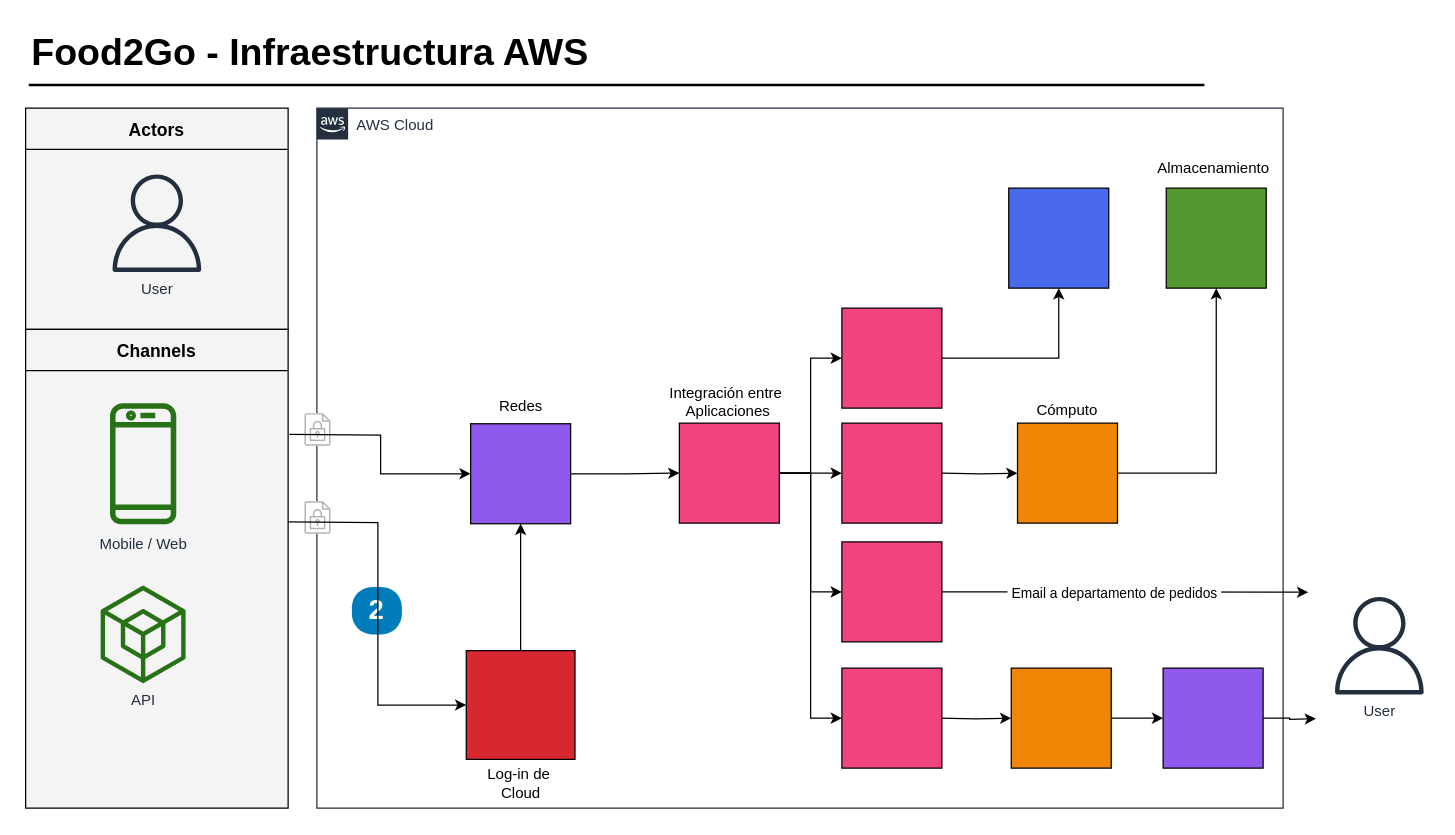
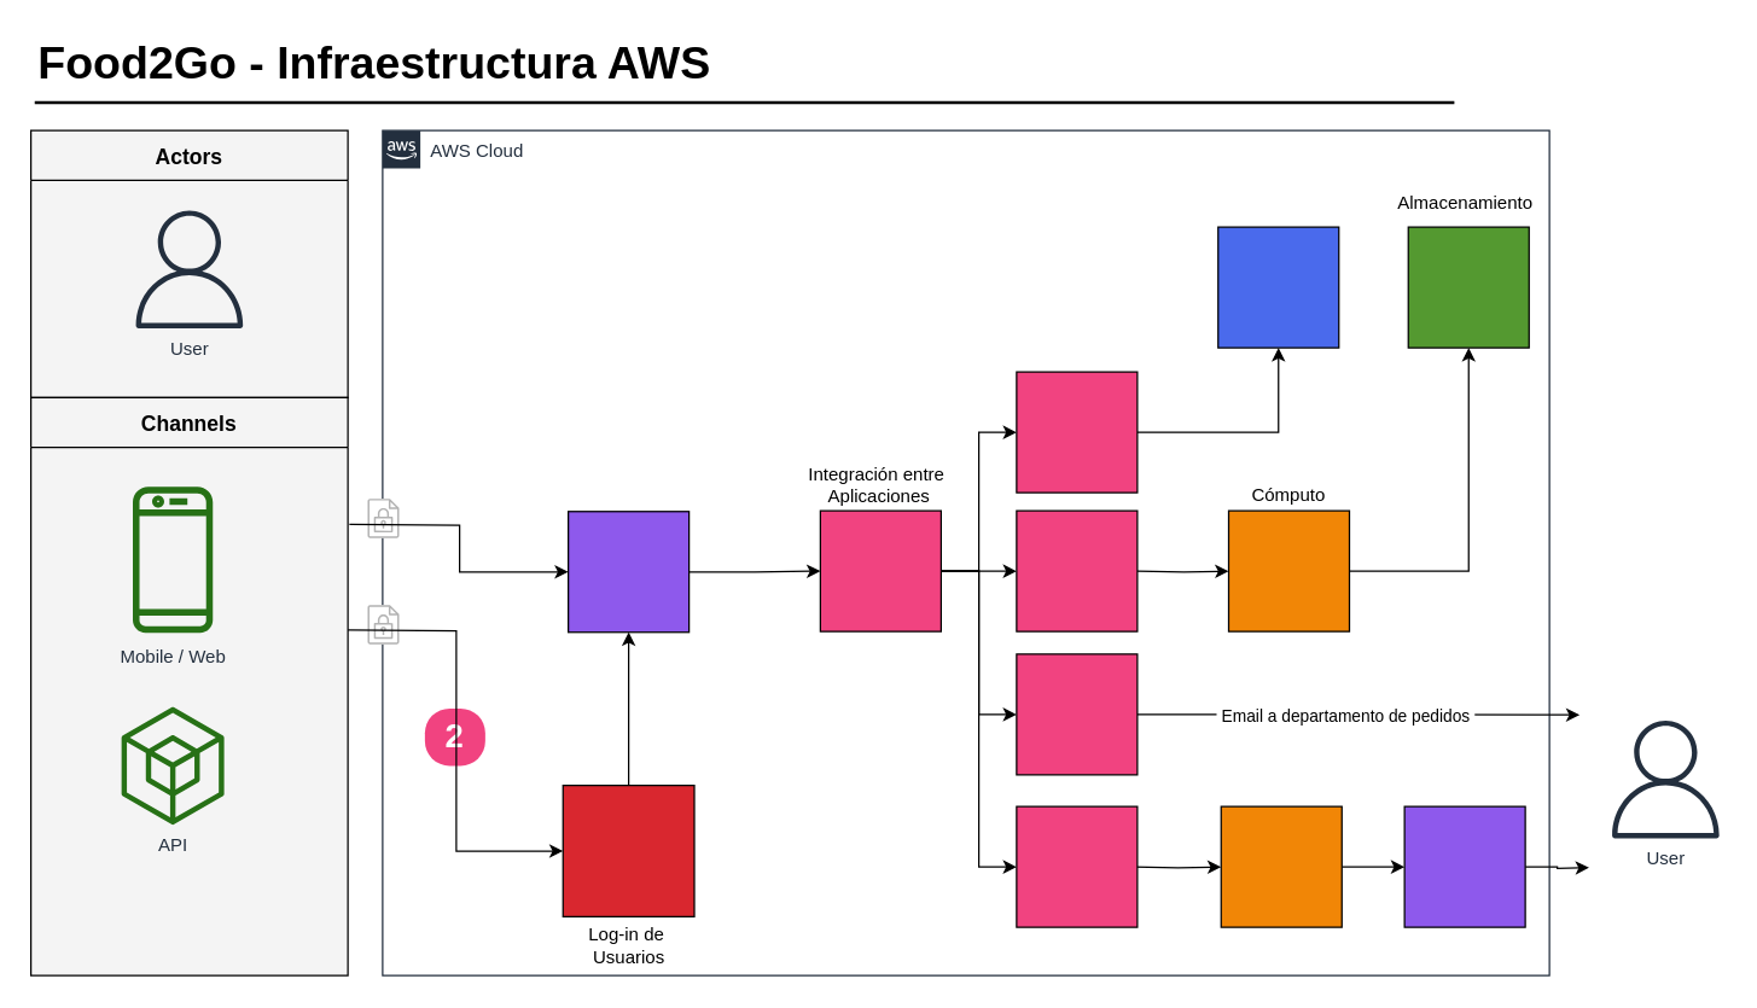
  <mxCell id="0" />
  <mxCell id="1" parent="0" />
  <mxCell id="2" value="AWS Cloud" style="points=[[0,0],[0.25,0],[0.5,0],[0.75,0],[1,0],[1,0.25],[1,0.5],[1,0.75],[1,1],[0.75,1],[0.5,1],[0.25,1],[0,1],[0,0.75],[0,0.5],[0,0.25]];outlineConnect=0;gradientColor=none;html=1;whiteSpace=wrap;fontSize=12;fontStyle=0;shape=mxgraph.aws4.group;grIcon=mxgraph.aws4.group_aws_cloud_alt;strokeColor=#232F3E;fillColor=none;verticalAlign=top;align=left;spacingLeft=30;fontColor=#232F3E;dashed=0;labelBackgroundColor=none;container=1;pointerEvents=0;collapsible=0;recursiveResize=0;" parent="1" vertex="1"><mxGeometry x="253" y="86" width="773" height="560" as="geometry" /></mxCell>
  <mxCell id="3" value="" style="whiteSpace=wrap;html=1;aspect=fixed;fillColor=#549930;fillStyle=solid;" vertex="1" parent="2"><mxGeometry x="679.5" y="64" width="80" height="80" as="geometry" /></mxCell>
  <mxCell id="4" value="" style="whiteSpace=wrap;html=1;aspect=fixed;fillColor=#d9272f;fillStyle=solid;" vertex="1" parent="2"><mxGeometry x="119.5" y="434" width="87" height="87" as="geometry" /></mxCell>
  <mxCell id="5" value="" style="whiteSpace=wrap;html=1;aspect=fixed;fillColor=#4a6aec;fillStyle=solid;" vertex="1" parent="2"><mxGeometry x="553.5" y="64" width="80" height="80" as="geometry" /></mxCell>
  <mxCell id="6" style="edgeStyle=orthogonalEdgeStyle;rounded=0;orthogonalLoop=1;jettySize=auto;html=1;exitX=1;exitY=0.5;exitDx=0;exitDy=0;entryX=0;entryY=0.5;entryDx=0;entryDy=0;" edge="1" parent="2" source="10" target="14"><mxGeometry relative="1" as="geometry" /></mxCell>
  <mxCell id="7" style="edgeStyle=orthogonalEdgeStyle;rounded=0;orthogonalLoop=1;jettySize=auto;html=1;exitX=1;exitY=0.5;exitDx=0;exitDy=0;entryX=0;entryY=0.5;entryDx=0;entryDy=0;" edge="1" parent="2" source="10" target="16"><mxGeometry relative="1" as="geometry" /></mxCell>
  <mxCell id="8" style="edgeStyle=orthogonalEdgeStyle;rounded=0;orthogonalLoop=1;jettySize=auto;html=1;exitX=1;exitY=0.5;exitDx=0;exitDy=0;entryX=0;entryY=0.5;entryDx=0;entryDy=0;" edge="1" parent="2" source="10" target="19"><mxGeometry relative="1" as="geometry" /></mxCell>
  <mxCell id="9" style="edgeStyle=orthogonalEdgeStyle;rounded=0;orthogonalLoop=1;jettySize=auto;html=1;exitX=1;exitY=0.5;exitDx=0;exitDy=0;entryX=0;entryY=0.5;entryDx=0;entryDy=0;" edge="1" parent="2" source="10" target="21"><mxGeometry relative="1" as="geometry" /></mxCell>
  <mxCell id="10" value="" style="whiteSpace=wrap;html=1;aspect=fixed;fillColor=#f14380;fillStyle=solid;" vertex="1" parent="2"><mxGeometry x="290" y="252" width="80" height="80" as="geometry" /></mxCell>
  <mxCell id="11" value="Almacenamiento" style="text;html=1;align=center;verticalAlign=middle;resizable=0;points=[];autosize=1;strokeColor=none;fillColor=none;" vertex="1" parent="2"><mxGeometry x="663.5" y="35" width="107" height="26" as="geometry" /></mxCell>
  <mxCell id="12" style="edgeStyle=orthogonalEdgeStyle;rounded=0;orthogonalLoop=1;jettySize=auto;html=1;exitX=1;exitY=0.5;exitDx=0;exitDy=0;entryX=0;entryY=0.5;entryDx=0;entryDy=0;" edge="1" parent="2" target="27"><mxGeometry relative="1" as="geometry"><mxPoint x="500" y="292" as="sourcePoint" /><mxPoint x="558" y="292" as="targetPoint" /></mxGeometry></mxCell>
  <mxCell id="13" style="edgeStyle=orthogonalEdgeStyle;rounded=0;orthogonalLoop=1;jettySize=auto;html=1;exitX=1;exitY=0.5;exitDx=0;exitDy=0;entryX=0.5;entryY=1;entryDx=0;entryDy=0;" edge="1" parent="2" source="14" target="5"><mxGeometry relative="1" as="geometry" /></mxCell>
  <mxCell id="14" value="" style="whiteSpace=wrap;html=1;aspect=fixed;fillColor=#f14380;fillStyle=solid;" vertex="1" parent="2"><mxGeometry x="420" y="160" width="80" height="80" as="geometry" /></mxCell>
  <mxCell id="15" style="edgeStyle=orthogonalEdgeStyle;rounded=0;orthogonalLoop=1;jettySize=auto;html=1;exitX=1;exitY=0.5;exitDx=0;exitDy=0;entryX=0.5;entryY=1;entryDx=0;entryDy=0;" edge="1" parent="2" source="27" target="3"><mxGeometry relative="1" as="geometry" /></mxCell>
  <mxCell id="16" value="" style="whiteSpace=wrap;html=1;aspect=fixed;fillColor=#f14380;fillStyle=solid;" vertex="1" parent="2"><mxGeometry x="420" y="252" width="80" height="80" as="geometry" /></mxCell>
  <mxCell id="17" style="edgeStyle=orthogonalEdgeStyle;rounded=0;orthogonalLoop=1;jettySize=auto;html=1;exitX=1;exitY=0.5;exitDx=0;exitDy=0;" edge="1" parent="2" source="19"><mxGeometry relative="1" as="geometry"><mxPoint x="793.037" y="387.25" as="targetPoint" /></mxGeometry></mxCell>
  <mxCell id="18" value="&amp;nbsp;Email a departamento de pedidos&amp;nbsp;" style="edgeLabel;html=1;align=center;verticalAlign=middle;resizable=0;points=[];" vertex="1" connectable="0" parent="17"><mxGeometry x="-0.077" y="-4" relative="1" as="geometry"><mxPoint x="1" y="-4" as="offset" /></mxGeometry></mxCell>
  <mxCell id="19" value="" style="whiteSpace=wrap;html=1;aspect=fixed;fillColor=#f14380;fillStyle=solid;" vertex="1" parent="2"><mxGeometry x="420" y="347" width="80" height="80" as="geometry" /></mxCell>
  <mxCell id="20" style="edgeStyle=orthogonalEdgeStyle;rounded=0;orthogonalLoop=1;jettySize=auto;html=1;exitX=1;exitY=0.5;exitDx=0;exitDy=0;entryX=0;entryY=0.5;entryDx=0;entryDy=0;" edge="1" target="23" parent="2"><mxGeometry relative="1" as="geometry"><mxPoint x="497.5" y="488" as="sourcePoint" /></mxGeometry></mxCell>
  <mxCell id="21" value="" style="whiteSpace=wrap;html=1;aspect=fixed;fillColor=#f14380;fillStyle=solid;" vertex="1" parent="2"><mxGeometry x="420" y="448" width="80" height="80" as="geometry" /></mxCell>
  <mxCell id="22" style="edgeStyle=orthogonalEdgeStyle;rounded=0;orthogonalLoop=1;jettySize=auto;html=1;exitX=1;exitY=0.5;exitDx=0;exitDy=0;entryX=0;entryY=0.5;entryDx=0;entryDy=0;" edge="1" parent="2" source="23" target="25"><mxGeometry relative="1" as="geometry" /></mxCell>
  <mxCell id="23" value="" style="whiteSpace=wrap;html=1;aspect=fixed;fillColor=#f18606;fillStyle=solid;" vertex="1" parent="2"><mxGeometry x="555.5" y="448" width="80" height="80" as="geometry" /></mxCell>
  <mxCell id="24" style="edgeStyle=orthogonalEdgeStyle;rounded=0;orthogonalLoop=1;jettySize=auto;html=1;exitX=1;exitY=0.5;exitDx=0;exitDy=0;" edge="1" parent="2" source="25"><mxGeometry relative="1" as="geometry"><mxPoint x="799.287" y="488.5" as="targetPoint" /></mxGeometry></mxCell>
  <mxCell id="25" value="" style="whiteSpace=wrap;html=1;aspect=fixed;fillColor=#8e59ec;fillStyle=solid;" vertex="1" parent="2"><mxGeometry x="677" y="448" width="80" height="80" as="geometry" /></mxCell>
- <mxCell id="26" value="Log-in de&amp;nbsp;&lt;br&gt;Cloud" style="text;html=1;align=center;verticalAlign=middle;resizable=0;points=[];autosize=1;strokeColor=none;fillColor=none;" vertex="1" parent="2"><mxGeometry x="127.5" y="519" width="71" height="41" as="geometry" /></mxCell>
+ <mxCell id="26" value="Log-in de&amp;nbsp;&lt;br&gt;Usuarios" style="text;html=1;align=center;verticalAlign=middle;resizable=0;points=[];autosize=1;strokeColor=none;fillColor=none;" vertex="1" parent="2"><mxGeometry x="127.5" y="519" width="71" height="41" as="geometry" /></mxCell>
  <mxCell id="27" value="" style="whiteSpace=wrap;html=1;aspect=fixed;fillColor=#f18606;fillStyle=solid;" vertex="1" parent="2"><mxGeometry x="560.5" y="252" width="80" height="80" as="geometry" /></mxCell>
  <mxCell id="28" value="Cómputo" style="text;html=1;align=center;verticalAlign=middle;resizable=0;points=[];autosize=1;strokeColor=none;fillColor=none;" vertex="1" parent="2"><mxGeometry x="566.5" y="229" width="67" height="26" as="geometry" /></mxCell>
  <mxCell id="29" value="Integración entre&lt;br&gt;&amp;nbsp;Aplicaciones" style="text;html=1;align=center;verticalAlign=middle;resizable=0;points=[];autosize=1;strokeColor=none;fillColor=none;" vertex="1" parent="2"><mxGeometry x="273" y="214" width="108" height="41" as="geometry" /></mxCell>
- <mxCell id="30" value="Redes" style="text;html=1;align=center;verticalAlign=middle;resizable=0;points=[];autosize=1;strokeColor=none;fillColor=none;" vertex="1" parent="2"><mxGeometry x="136.5" y="226" width="53" height="26" as="geometry" /></mxCell>
  <mxCell id="31" value="" style="edgeStyle=elbowEdgeStyle;rounded=0;orthogonalLoop=1;jettySize=auto;html=1;endArrow=open;endFill=0;strokeColor=#545B64;strokeWidth=2;fontSize=14;" parent="1" source="47" edge="1"><mxGeometry relative="1" as="geometry"><mxPoint x="229" y="379" as="sourcePoint" /><mxPoint x="453" y="379" as="targetPoint" /></mxGeometry></mxCell>
  <mxCell id="32" value="Food2Go - Infraestructura AWS" style="text;html=1;resizable=0;points=[];autosize=1;align=left;verticalAlign=top;spacingTop=-4;fontSize=30;fontStyle=1;labelBackgroundColor=none;" parent="1" vertex="1"><mxGeometry x="22.5" y="20.5" width="464" height="42" as="geometry" /></mxCell>
  <mxCell id="33" value="" style="line;strokeWidth=2;html=1;fontSize=14;labelBackgroundColor=none;" parent="1" vertex="1"><mxGeometry x="22.5" y="62.5" width="940.5" height="10" as="geometry" /></mxCell>
  <mxCell id="34" value="Actors" style="swimlane;fontSize=14;align=center;swimlaneFillColor=#f4f4f4;fillColor=#f4f4f4;startSize=33;container=1;pointerEvents=0;collapsible=0;recursiveResize=0;" parent="1" vertex="1"><mxGeometry x="20" y="86" width="210" height="177" as="geometry" /></mxCell>
  <mxCell id="35" value="User" style="outlineConnect=0;fontColor=#232F3E;gradientColor=none;fillColor=#232F3E;strokeColor=none;dashed=0;verticalLabelPosition=bottom;verticalAlign=top;align=center;html=1;fontSize=12;fontStyle=0;aspect=fixed;pointerEvents=1;shape=mxgraph.aws4.user;labelBackgroundColor=none;" parent="34" vertex="1"><mxGeometry x="66" y="53" width="78" height="78" as="geometry" /></mxCell>
  <mxCell id="36" value="Channels" style="swimlane;fontSize=14;align=center;swimlaneFillColor=#f4f4f4;fillColor=#f4f4f4;startSize=33;container=1;pointerEvents=0;collapsible=0;recursiveResize=0;" parent="1" vertex="1"><mxGeometry x="20" y="263" width="210" height="383" as="geometry" /></mxCell>
  <mxCell id="37" value="Mobile / Web" style="outlineConnect=0;fontColor=#232F3E;gradientColor=none;strokeColor=none;fillColor=#277116;dashed=0;verticalLabelPosition=bottom;verticalAlign=top;align=center;html=1;fontSize=12;fontStyle=0;shape=mxgraph.aws4.mobile_client;labelBackgroundColor=none;" parent="36" vertex="1"><mxGeometry x="67.5" y="57.5" width="53" height="100" as="geometry" /></mxCell>
  <mxCell id="38" value="API" style="outlineConnect=0;fontColor=#232F3E;gradientColor=none;fillColor=#277116;strokeColor=none;dashed=0;verticalLabelPosition=bottom;verticalAlign=top;align=center;html=1;fontSize=12;fontStyle=0;aspect=fixed;pointerEvents=1;shape=mxgraph.aws4.external_sdk;labelBackgroundColor=none;" parent="36" vertex="1"><mxGeometry x="60" y="205" width="68" height="78" as="geometry" /></mxCell>
  <mxCell id="39" value="" style="group" parent="1" vertex="1" connectable="0"><mxGeometry x="243" y="400.5" width="21" height="26" as="geometry" /></mxCell>
  <mxCell id="40" value="" style="rounded=0;whiteSpace=wrap;html=1;labelBackgroundColor=#ffffff;fontSize=14;align=center;strokeColor=none;" parent="39" vertex="1"><mxGeometry width="21" height="26" as="geometry" /></mxCell>
  <mxCell id="41" value="" style="outlineConnect=0;fontColor=#232F3E;gradientColor=none;fillColor=#B3B3B3;strokeColor=none;dashed=0;verticalLabelPosition=bottom;verticalAlign=top;align=center;html=1;fontSize=12;fontStyle=0;aspect=fixed;pointerEvents=1;shape=mxgraph.aws4.encrypted_data;labelBackgroundColor=#ffffff;" parent="39" vertex="1"><mxGeometry width="21" height="26" as="geometry" /></mxCell>
  <mxCell id="42" value="" style="group" parent="1" vertex="1" connectable="0"><mxGeometry x="243" y="330" width="21" height="26" as="geometry" /></mxCell>
  <mxCell id="43" value="" style="rounded=0;whiteSpace=wrap;html=1;labelBackgroundColor=#ffffff;fontSize=14;align=center;strokeColor=none;" parent="42" vertex="1"><mxGeometry width="21" height="26" as="geometry" /></mxCell>
  <mxCell id="44" value="" style="outlineConnect=0;fontColor=#232F3E;gradientColor=none;fillColor=#B3B3B3;strokeColor=none;dashed=0;verticalLabelPosition=bottom;verticalAlign=top;align=center;html=1;fontSize=12;fontStyle=0;aspect=fixed;pointerEvents=1;shape=mxgraph.aws4.encrypted_data;labelBackgroundColor=#ffffff;" parent="42" vertex="1"><mxGeometry width="21" height="26" as="geometry" /></mxCell>
- <mxCell id="45" value="2" style="rounded=1;whiteSpace=wrap;html=1;fillColor=#007CBD;strokeColor=none;fontColor=#FFFFFF;fontStyle=1;fontSize=22;labelBackgroundColor=none;arcSize=43;" vertex="1" parent="1"><mxGeometry x="281" y="469" width="40" height="38" as="geometry" /></mxCell>
+ <mxCell id="45" value="2" style="rounded=1;whiteSpace=wrap;html=1;fillColor=#f14380;strokeColor=none;fontColor=#FFFFFF;fontStyle=1;fontSize=22;labelBackgroundColor=none;arcSize=43;" vertex="1" parent="1"><mxGeometry x="281" y="469" width="40" height="38" as="geometry" /></mxCell>
  <mxCell id="46" style="edgeStyle=orthogonalEdgeStyle;rounded=0;orthogonalLoop=1;jettySize=auto;html=1;exitX=1;exitY=0.5;exitDx=0;exitDy=0;" edge="1" parent="1" source="47" target="10"><mxGeometry relative="1" as="geometry" /></mxCell>
  <mxCell id="47" value="" style="whiteSpace=wrap;html=1;aspect=fixed;fillColor=#8e59ec;fillStyle=solid;" vertex="1" parent="1"><mxGeometry x="376" y="338.5" width="80" height="80" as="geometry" /></mxCell>
  <mxCell id="48" style="edgeStyle=orthogonalEdgeStyle;rounded=0;orthogonalLoop=1;jettySize=auto;html=1;exitX=0.5;exitY=0;exitDx=0;exitDy=0;" edge="1" parent="1" source="4" target="47"><mxGeometry relative="1" as="geometry" /></mxCell>
  <mxCell id="49" value="User" style="outlineConnect=0;fontColor=#232F3E;gradientColor=none;fillColor=#232F3E;strokeColor=none;dashed=0;verticalLabelPosition=bottom;verticalAlign=top;align=center;html=1;fontSize=12;fontStyle=0;aspect=fixed;pointerEvents=1;shape=mxgraph.aws4.user;labelBackgroundColor=none;" vertex="1" parent="1"><mxGeometry x="1064" y="477" width="78" height="78" as="geometry" /></mxCell>
  <mxCell id="50" style="edgeStyle=orthogonalEdgeStyle;rounded=0;orthogonalLoop=1;jettySize=auto;html=1;entryX=0;entryY=0.5;entryDx=0;entryDy=0;" edge="1" parent="1" target="4"><mxGeometry relative="1" as="geometry"><mxPoint x="230" y="417" as="sourcePoint" /></mxGeometry></mxCell>
  <mxCell id="51" style="edgeStyle=orthogonalEdgeStyle;rounded=0;orthogonalLoop=1;jettySize=auto;html=1;entryX=0;entryY=0.5;entryDx=0;entryDy=0;" edge="1" parent="1" target="47"><mxGeometry relative="1" as="geometry"><mxPoint x="231" y="347" as="sourcePoint" /></mxGeometry></mxCell>
